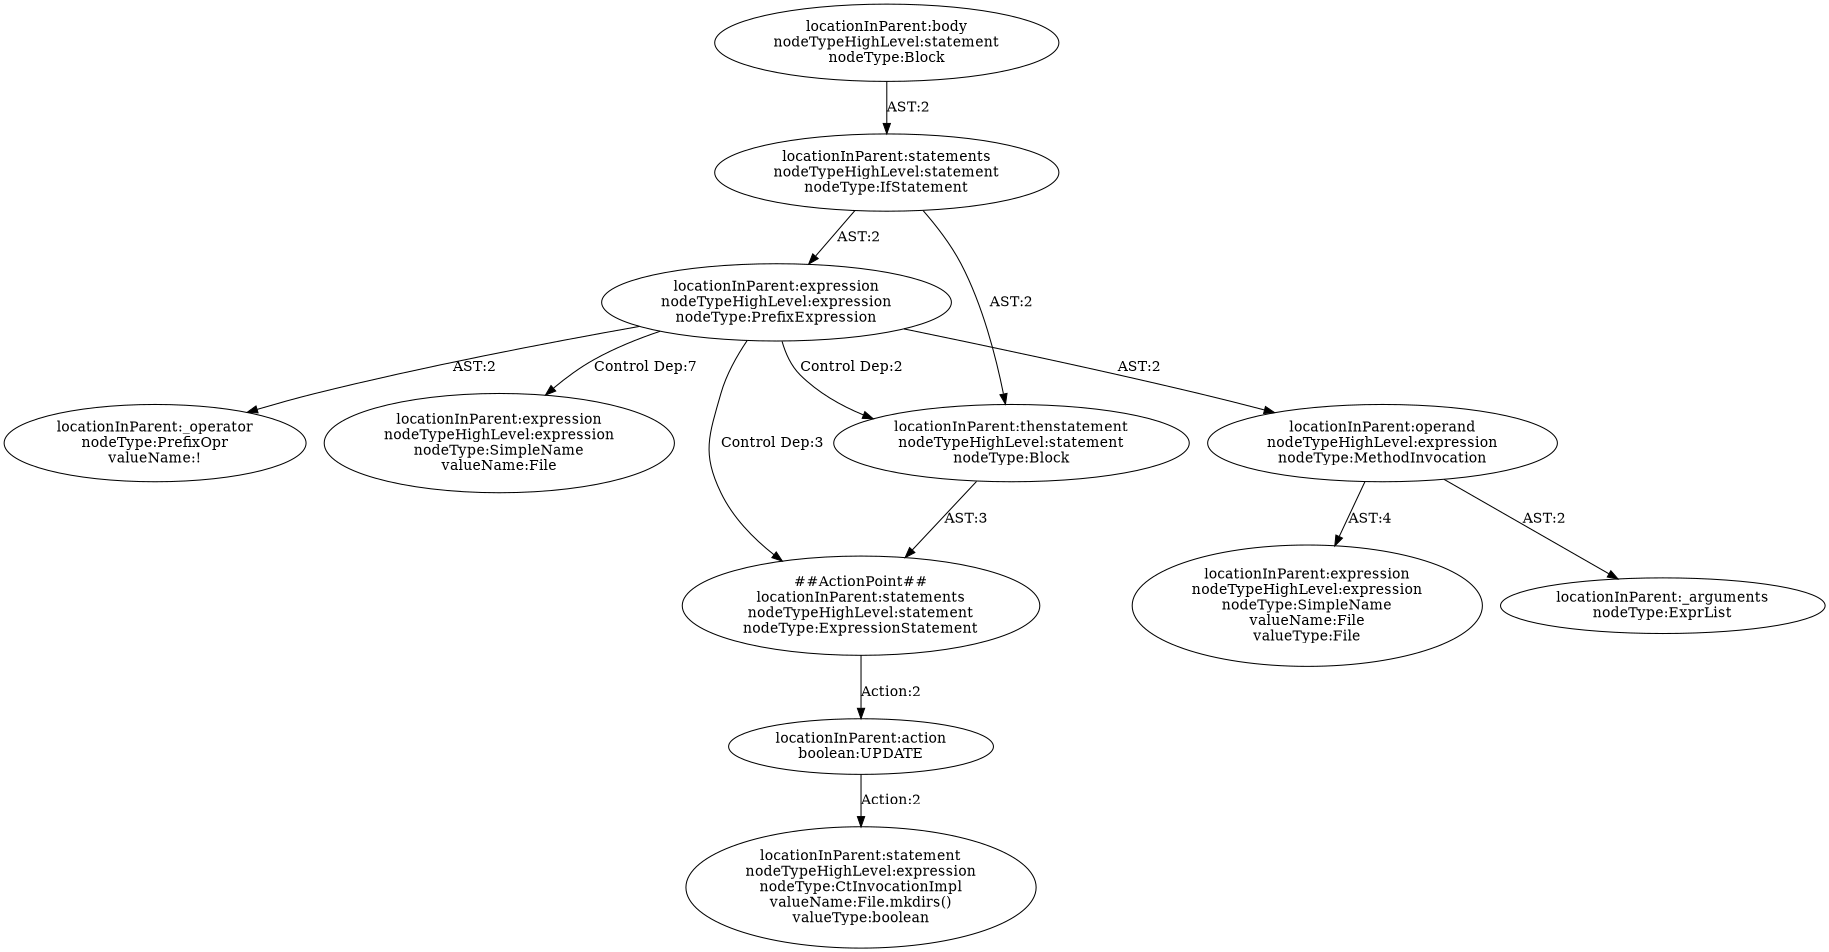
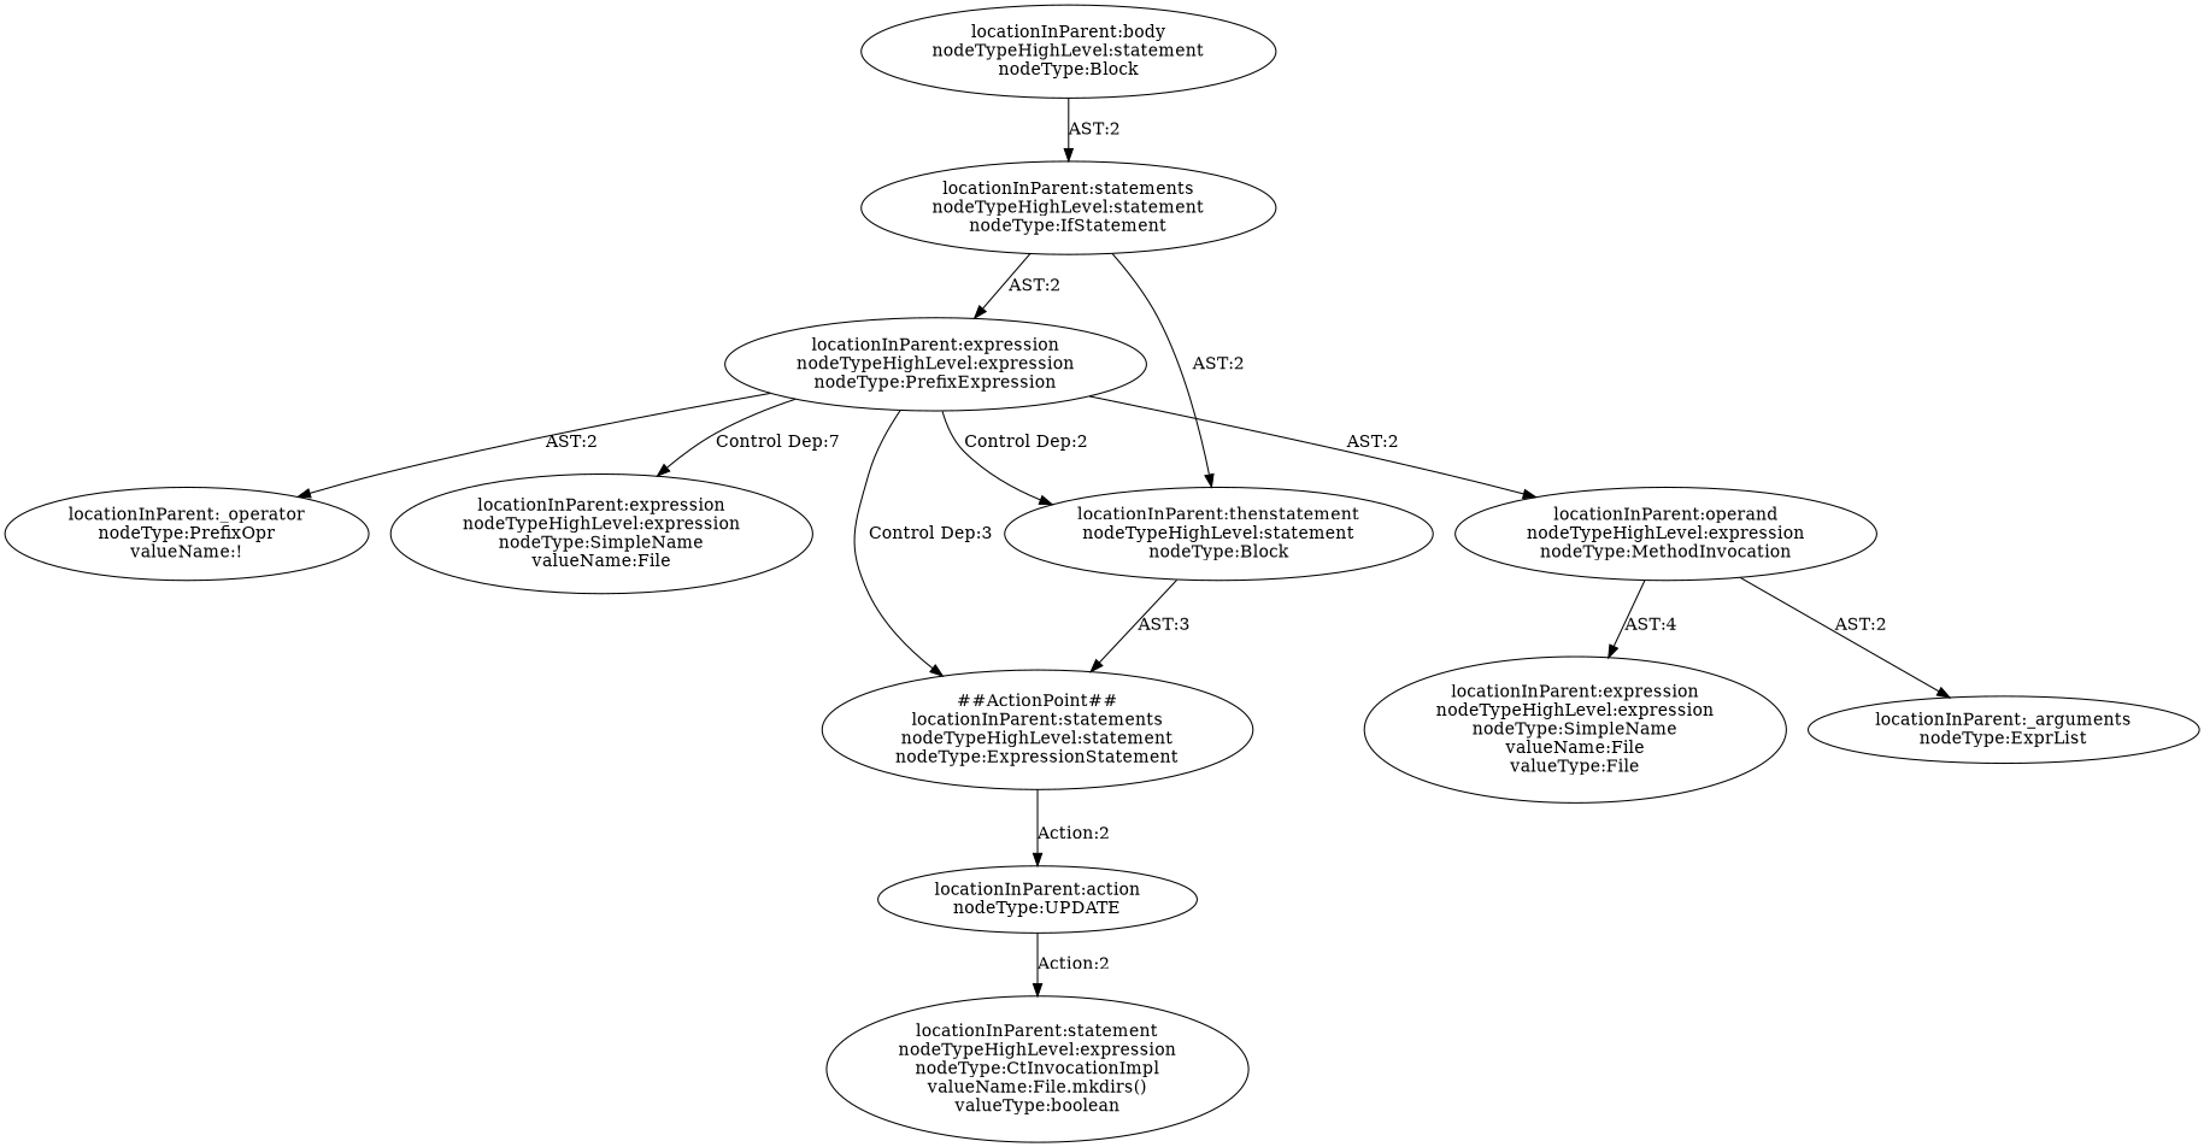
  digraph {
    node [shape=ellipse]
    n1 [label="##ActionPoint##\nlocationInParent:statements\nnodeTypeHighLevel:statement\nnodeType:ExpressionStatement"]
-   n2 [label="locationInParent:action\nboolean:UPDATE"]
+   n2 [label="locationInParent:action\nnodeType:UPDATE"]
    n3 [label="locationInParent:expression\nnodeTypeHighLevel:expression\nnodeType:PrefixExpression"]
    n4 [label="locationInParent:thenstatement\nnodeTypeHighLevel:statement\nnodeType:Block"]
    n5 [label="locationInParent:operand\nnodeTypeHighLevel:expression\nnodeType:MethodInvocation"]
    n6 [label="locationInParent:_operator\nnodeType:PrefixOpr\nvalueName:!"]
    n7 [label="locationInParent:expression\nnodeTypeHighLevel:expression\nnodeType:SimpleName\nvalueName:File"]
    n8 [label="locationInParent:statement\nnodeTypeHighLevel:expression\nnodeType:CtInvocationImpl\nvalueName:File.mkdirs()\nvalueType:boolean"]
    n9 [label="locationInParent:statements\nnodeTypeHighLevel:statement\nnodeType:IfStatement"]
    n10 [label="locationInParent:expression\nnodeTypeHighLevel:expression\nnodeType:SimpleName\nvalueName:File\nvalueType:File"]
    n11 [label="locationInParent:_arguments\nnodeType:ExprList"]
    n12 [label="locationInParent:body\nnodeTypeHighLevel:statement\nnodeType:Block"]
    n1 -> n2 [label="Action:2"]
    n2 -> n8 [label="Action:2"]
    n3 -> n1 [label="Control Dep:3"]
    n3 -> n4 [label="Control Dep:2"]
    n3 -> n5 [label="AST:2"]
    n3 -> n6 [label="AST:2"]
    n3 -> n7 [label="Control Dep:7"]
    n4 -> n1 [label="AST:3"]
    n5 -> n10 [label="AST:4"]
    n5 -> n11 [label="AST:2"]
    n9 -> n3 [label="AST:2"]
    n9 -> n4 [label="AST:2"]
    n12 -> n9 [label="AST:2"]
  }
